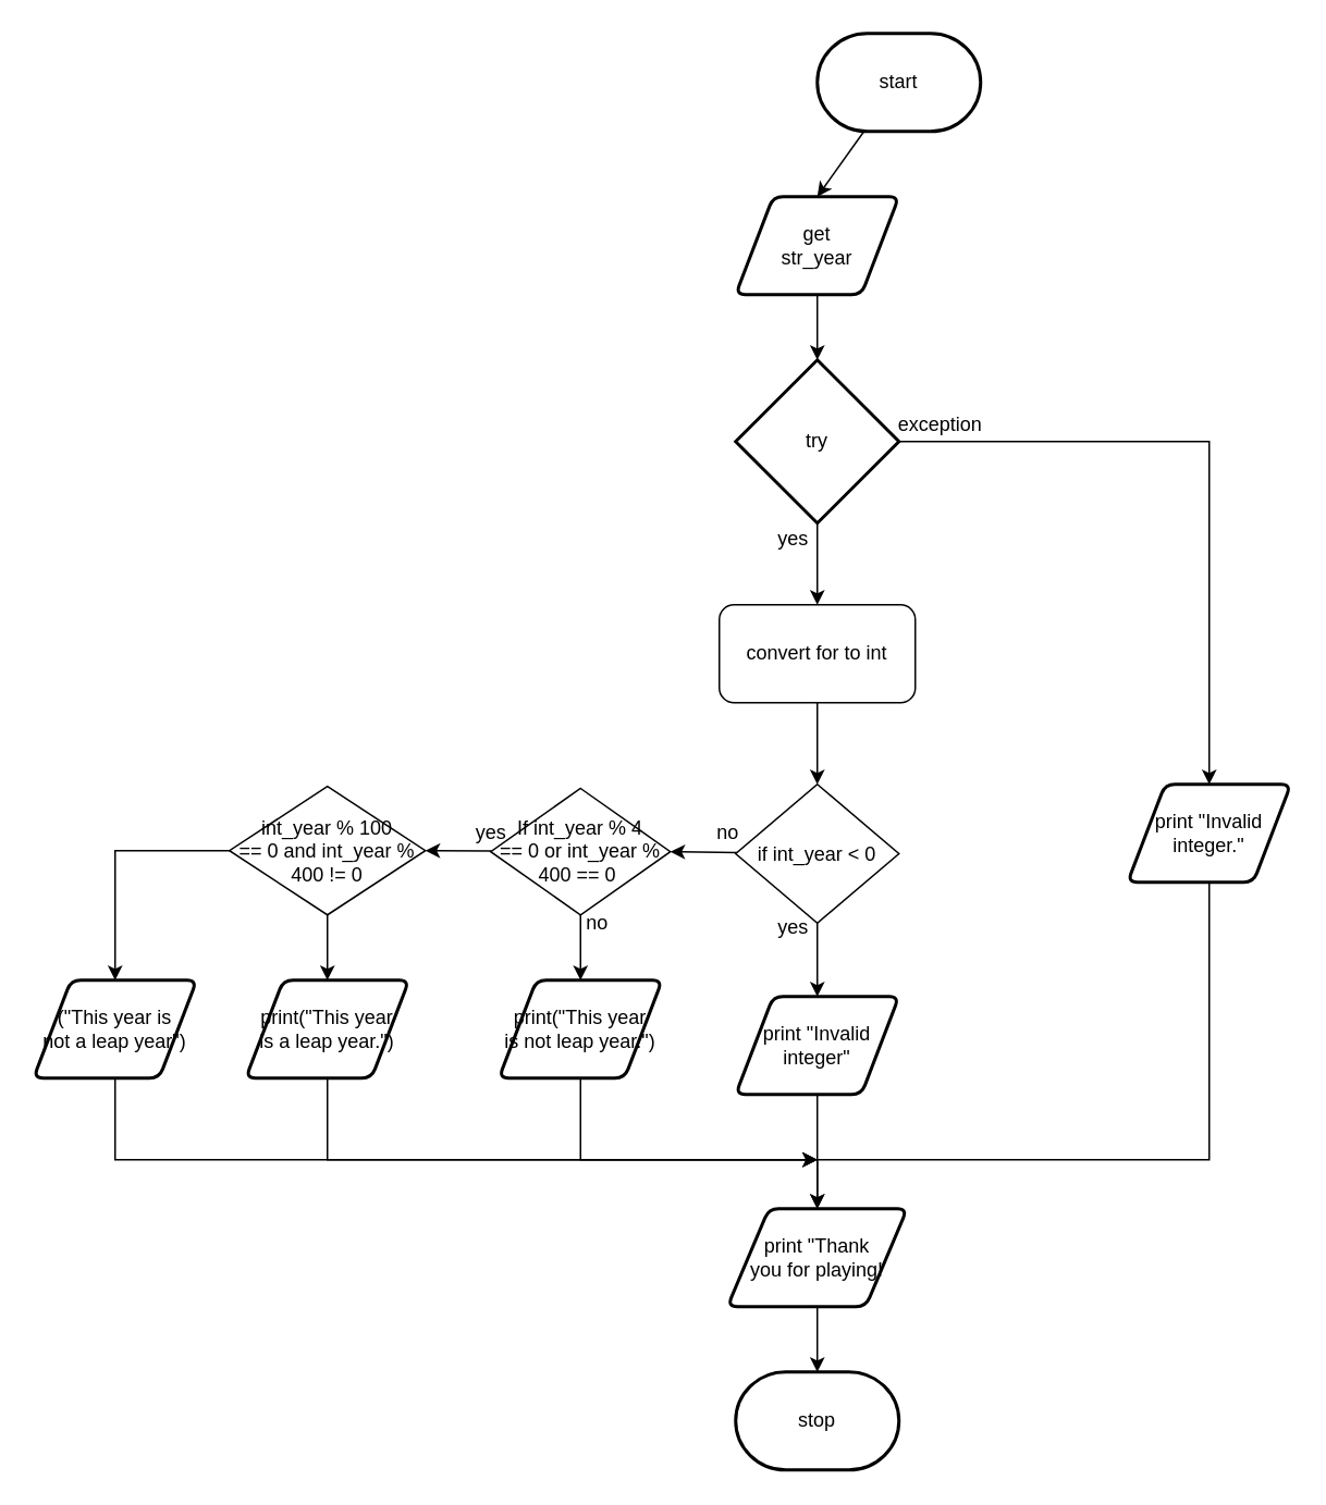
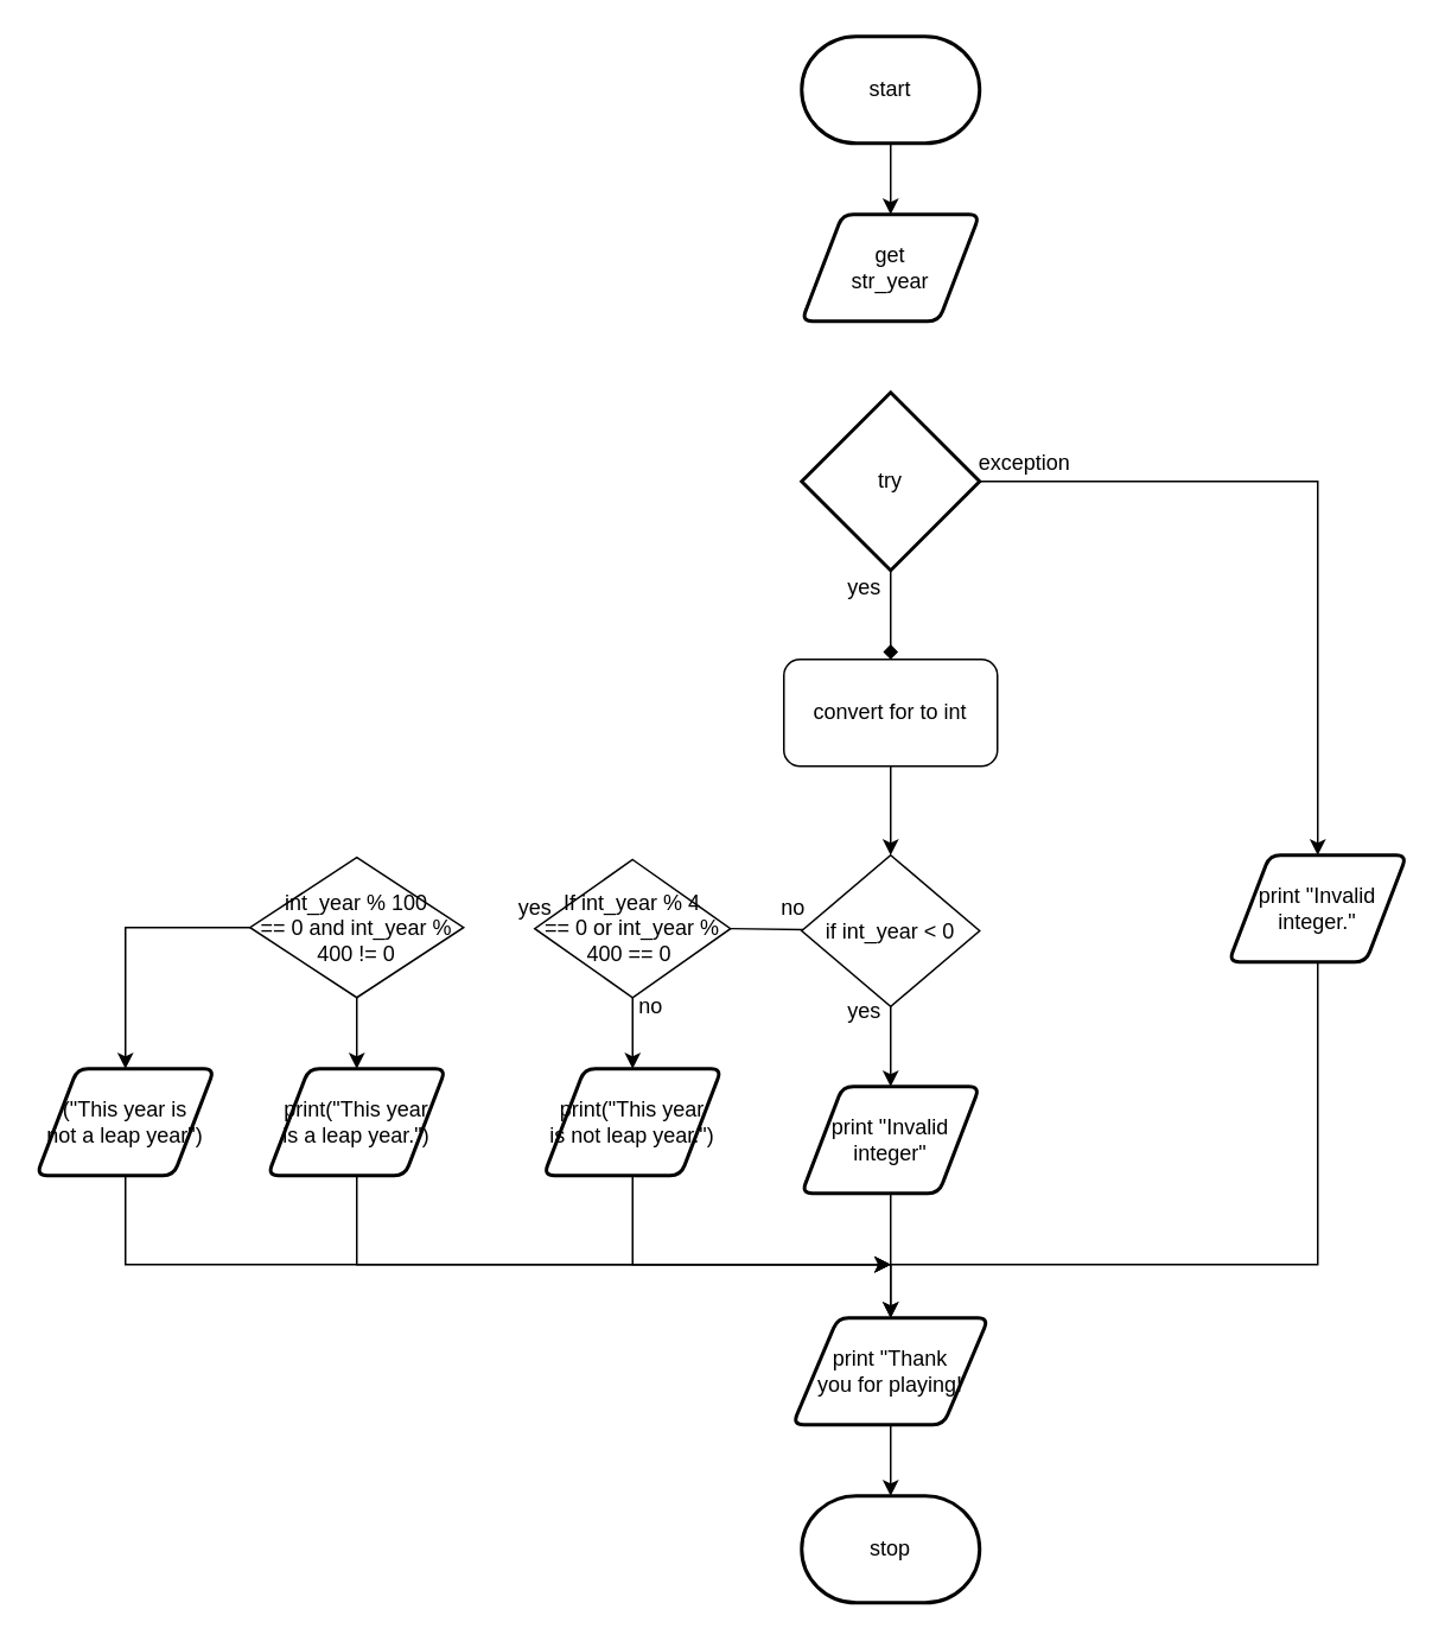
  <mxCell id="0" />
  <mxCell id="1" parent="0" />
  <mxCell id="2" style="edgeStyle=none;html=1;entryX=0.5;entryY=0;entryDx=0;entryDy=0;" parent="1" source="3" edge="1"><mxGeometry relative="1" as="geometry"><mxPoint x="500" y="120" as="targetPoint" /></mxGeometry></mxCell>
- <mxCell id="3" value="start" style="strokeWidth=2;html=1;shape=mxgraph.flowchart.terminator;whiteSpace=wrap;" parent="1" vertex="1"><mxGeometry x="500" y="20" width="100" height="60" as="geometry" /></mxCell>
+ <mxCell id="3" value="start" style="strokeWidth=2;html=1;shape=mxgraph.flowchart.terminator;whiteSpace=wrap;" parent="1" vertex="1"><mxGeometry x="450" y="20" width="100" height="60" as="geometry" /></mxCell>
  <mxCell id="4" style="edgeStyle=orthogonalEdgeStyle;html=1;entryX=0;entryY=0.5;entryDx=0;entryDy=0;entryPerimeter=0;strokeColor=none;rounded=0;" parent="1" edge="1"><mxGeometry relative="1" as="geometry"><mxPoint x="625" y="460" as="targetPoint" /><mxPoint x="553.9" y="515" as="sourcePoint" /></mxGeometry></mxCell>
- <mxCell id="5" style="edgeStyle=none;html=1;entryX=0.5;entryY=0;entryDx=0;entryDy=0;entryPerimeter=0;" parent="1" source="6" target="9" edge="1"><mxGeometry relative="1" as="geometry" /></mxCell>
  <mxCell id="6" value="get &lt;br&gt;str_year" style="shape=parallelogram;html=1;strokeWidth=2;perimeter=parallelogramPerimeter;whiteSpace=wrap;rounded=1;arcSize=12;size=0.23;" parent="1" vertex="1"><mxGeometry x="450" y="120" width="100" height="60" as="geometry" /></mxCell>
- <mxCell id="7" style="edgeStyle=none;html=1;entryX=0.5;entryY=0;entryDx=0;entryDy=0;" parent="1" source="9" target="11" edge="1"><mxGeometry relative="1" as="geometry" /></mxCell>
+ <mxCell id="7" style="edgeStyle=none;html=1;entryX=0.5;entryY=0;entryDx=0;entryDy=0;endArrow=diamond;" parent="1" source="9" target="11" edge="1"><mxGeometry relative="1" as="geometry" /></mxCell>
  <mxCell id="8" style="edgeStyle=orthogonalEdgeStyle;rounded=0;html=1;" parent="1" source="9" target="22" edge="1"><mxGeometry relative="1" as="geometry" /></mxCell>
  <mxCell id="9" value="try" style="strokeWidth=2;html=1;shape=mxgraph.flowchart.decision;whiteSpace=wrap;" parent="1" vertex="1"><mxGeometry x="450" y="220" width="100" height="100" as="geometry" /></mxCell>
  <mxCell id="10" style="edgeStyle=none;html=1;" parent="1" source="11" target="14" edge="1"><mxGeometry relative="1" as="geometry" /></mxCell>
  <mxCell id="11" value="convert for to int" style="rounded=1;whiteSpace=wrap;html=1;" parent="1" vertex="1"><mxGeometry x="440" y="370" width="120" height="60" as="geometry" /></mxCell>
  <mxCell id="12" style="edgeStyle=none;html=1;" parent="1" source="14" target="16" edge="1"><mxGeometry relative="1" as="geometry" /></mxCell>
- <mxCell id="13" style="edgeStyle=none;html=1;entryX=1;entryY=0.5;entryDx=0;entryDy=0;" edge="1" parent="1" source="14" target="27"><mxGeometry relative="1" as="geometry" /></mxCell>
+ <mxCell id="13" style="edgeStyle=none;html=1;entryX=1;entryY=0.5;entryDx=0;entryDy=0;endArrow=none;" edge="1" parent="1" source="14" target="27"><mxGeometry relative="1" as="geometry" /></mxCell>
  <mxCell id="14" value="if int_year &amp;lt; 0" style="rhombus;whiteSpace=wrap;html=1;" parent="1" vertex="1"><mxGeometry x="450" y="480" width="100" height="85" as="geometry" /></mxCell>
  <mxCell id="15" style="edgeStyle=none;html=1;" parent="1" source="16" target="18" edge="1"><mxGeometry relative="1" as="geometry"><mxPoint x="500" y="800" as="targetPoint" /></mxGeometry></mxCell>
  <mxCell id="16" value="print &quot;Invalid integer&quot;" style="shape=parallelogram;html=1;strokeWidth=2;perimeter=parallelogramPerimeter;whiteSpace=wrap;rounded=1;arcSize=12;size=0.23;" parent="1" vertex="1"><mxGeometry x="450" y="610" width="100" height="60" as="geometry" /></mxCell>
  <mxCell id="17" style="edgeStyle=orthogonalEdgeStyle;rounded=0;html=1;" parent="1" source="18" target="24" edge="1"><mxGeometry relative="1" as="geometry" /></mxCell>
  <mxCell id="18" value="print &quot;Thank &lt;br&gt;you for playing!" style="shape=parallelogram;html=1;strokeWidth=2;perimeter=parallelogramPerimeter;whiteSpace=wrap;rounded=1;arcSize=12;size=0.23;" parent="1" vertex="1"><mxGeometry x="445" y="740" width="110" height="60" as="geometry" /></mxCell>
  <mxCell id="19" value="yes" style="text;html=1;align=center;verticalAlign=middle;resizable=0;points=[];autosize=1;strokeColor=none;fillColor=none;" parent="1" vertex="1"><mxGeometry x="470" y="557.5" width="30" height="20" as="geometry" /></mxCell>
  <mxCell id="20" value="yes" style="text;html=1;align=center;verticalAlign=middle;resizable=0;points=[];autosize=1;strokeColor=none;fillColor=none;" parent="1" vertex="1"><mxGeometry x="470" y="320" width="30" height="20" as="geometry" /></mxCell>
  <mxCell id="21" style="edgeStyle=orthogonalEdgeStyle;rounded=0;html=1;" parent="1" source="22" edge="1"><mxGeometry relative="1" as="geometry"><mxPoint x="500" y="740" as="targetPoint" /><Array as="points"><mxPoint x="740" y="710" /><mxPoint x="500" y="710" /></Array></mxGeometry></mxCell>
  <mxCell id="22" value="print &quot;Invalid integer.&quot;" style="shape=parallelogram;html=1;strokeWidth=2;perimeter=parallelogramPerimeter;whiteSpace=wrap;rounded=1;arcSize=12;size=0.23;" parent="1" vertex="1"><mxGeometry x="690" y="480" width="100" height="60" as="geometry" /></mxCell>
  <mxCell id="23" value="exception" style="text;html=1;align=center;verticalAlign=middle;resizable=0;points=[];autosize=1;strokeColor=none;fillColor=none;" parent="1" vertex="1"><mxGeometry x="540" y="250" width="70" height="20" as="geometry" /></mxCell>
  <mxCell id="24" value="stop" style="strokeWidth=2;html=1;shape=mxgraph.flowchart.terminator;whiteSpace=wrap;" parent="1" vertex="1"><mxGeometry x="450" y="840" width="100" height="60" as="geometry" /></mxCell>
- <mxCell id="25" style="edgeStyle=none;html=1;entryX=1;entryY=0.5;entryDx=0;entryDy=0;" edge="1" parent="1" source="27" target="31"><mxGeometry relative="1" as="geometry" /></mxCell>
  <mxCell id="26" style="edgeStyle=none;html=1;" edge="1" parent="1" source="27"><mxGeometry relative="1" as="geometry"><mxPoint x="355" y="600" as="targetPoint" /></mxGeometry></mxCell>
  <mxCell id="27" value="If&amp;nbsp;int_year % 4 &lt;br&gt;== 0 or int_year % 400 == 0&amp;nbsp;" style="rhombus;whiteSpace=wrap;html=1;" vertex="1" parent="1"><mxGeometry x="300" y="482.5" width="110" height="77.5" as="geometry" /></mxCell>
  <mxCell id="28" value="no" style="text;html=1;align=center;verticalAlign=middle;resizable=0;points=[];autosize=1;strokeColor=none;fillColor=none;" vertex="1" parent="1"><mxGeometry x="430" y="500" width="30" height="20" as="geometry" /></mxCell>
  <mxCell id="29" style="edgeStyle=none;html=1;" edge="1" parent="1" source="31" target="37"><mxGeometry relative="1" as="geometry"><mxPoint x="200" y="600" as="targetPoint" /></mxGeometry></mxCell>
  <mxCell id="30" style="edgeStyle=orthogonalEdgeStyle;html=1;entryX=0.5;entryY=0;entryDx=0;entryDy=0;rounded=0;" edge="1" parent="1" source="31" target="39"><mxGeometry relative="1" as="geometry" /></mxCell>
  <mxCell id="31" value="int_year % 100 &lt;br&gt;== 0 and int_year % 400 != 0" style="rhombus;whiteSpace=wrap;html=1;" vertex="1" parent="1"><mxGeometry x="140" y="481.25" width="120" height="78.75" as="geometry" /></mxCell>
  <mxCell id="32" value="yes" style="text;html=1;align=center;verticalAlign=middle;resizable=0;points=[];autosize=1;strokeColor=none;fillColor=none;" vertex="1" parent="1"><mxGeometry x="285" y="500" width="30" height="20" as="geometry" /></mxCell>
  <mxCell id="33" style="edgeStyle=orthogonalEdgeStyle;rounded=0;html=1;" edge="1" parent="1" source="34"><mxGeometry relative="1" as="geometry"><mxPoint x="500" y="710" as="targetPoint" /><Array as="points"><mxPoint x="355" y="710" /></Array></mxGeometry></mxCell>
  <mxCell id="34" value="print(&quot;This year &lt;br&gt;is not leap year.&quot;)" style="shape=parallelogram;html=1;strokeWidth=2;perimeter=parallelogramPerimeter;whiteSpace=wrap;rounded=1;arcSize=12;size=0.23;" vertex="1" parent="1"><mxGeometry x="305" y="600" width="100" height="60" as="geometry" /></mxCell>
  <mxCell id="35" value="no&lt;br&gt;" style="text;html=1;align=center;verticalAlign=middle;resizable=0;points=[];autosize=1;strokeColor=none;fillColor=none;" vertex="1" parent="1"><mxGeometry x="350" y="555" width="30" height="20" as="geometry" /></mxCell>
  <mxCell id="36" style="edgeStyle=orthogonalEdgeStyle;rounded=0;html=1;" edge="1" parent="1" source="37"><mxGeometry relative="1" as="geometry"><mxPoint x="500" y="710" as="targetPoint" /><Array as="points"><mxPoint x="200" y="710" /></Array></mxGeometry></mxCell>
  <mxCell id="37" value="print(&quot;This year &lt;br&gt;is a leap year.&quot;)" style="shape=parallelogram;html=1;strokeWidth=2;perimeter=parallelogramPerimeter;whiteSpace=wrap;rounded=1;arcSize=12;size=0.23;" vertex="1" parent="1"><mxGeometry x="150" y="600" width="100" height="60" as="geometry" /></mxCell>
  <mxCell id="38" style="edgeStyle=orthogonalEdgeStyle;rounded=0;html=1;" edge="1" parent="1" source="39"><mxGeometry relative="1" as="geometry"><mxPoint x="500" y="710" as="targetPoint" /><Array as="points"><mxPoint x="70" y="710" /></Array></mxGeometry></mxCell>
  <mxCell id="39" value="(&quot;This year is &lt;br&gt;not a leap year&quot;)" style="shape=parallelogram;html=1;strokeWidth=2;perimeter=parallelogramPerimeter;whiteSpace=wrap;rounded=1;arcSize=12;size=0.23;" vertex="1" parent="1"><mxGeometry x="20" y="600" width="100" height="60" as="geometry" /></mxCell>
